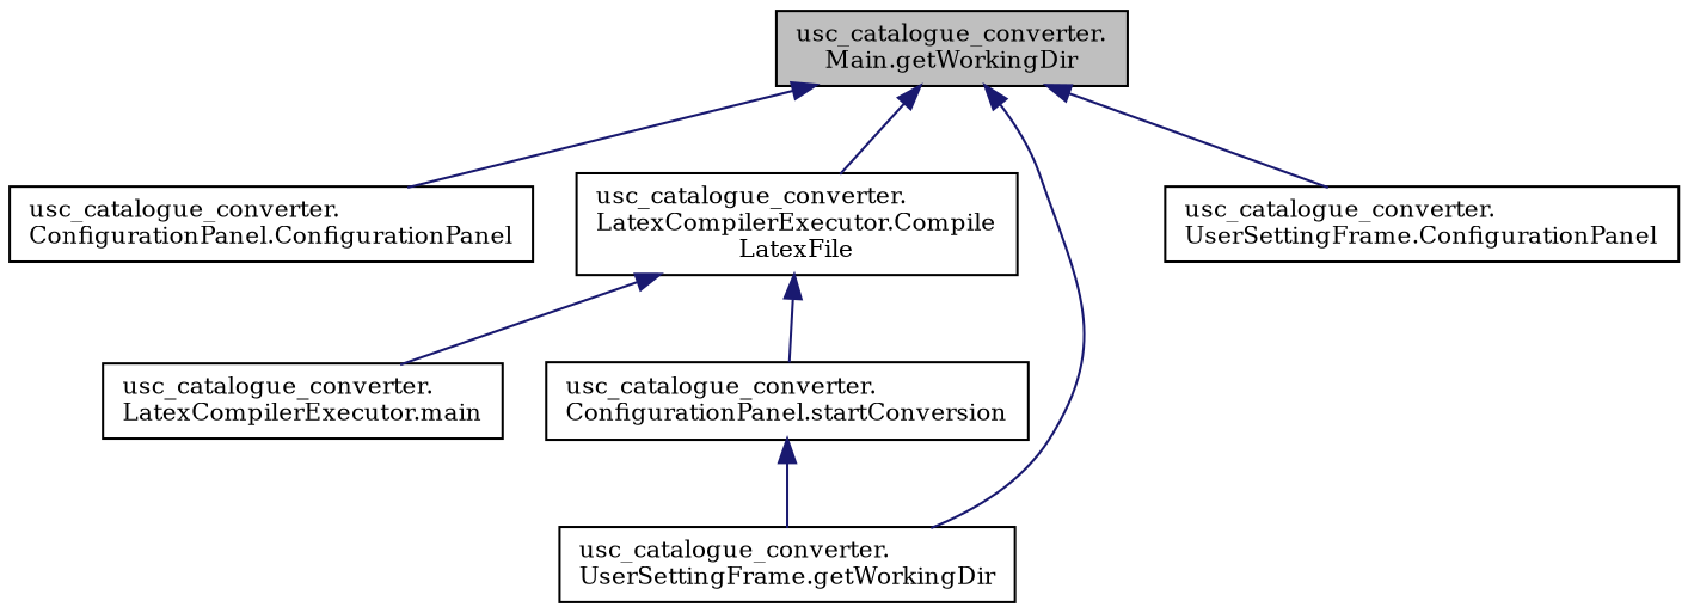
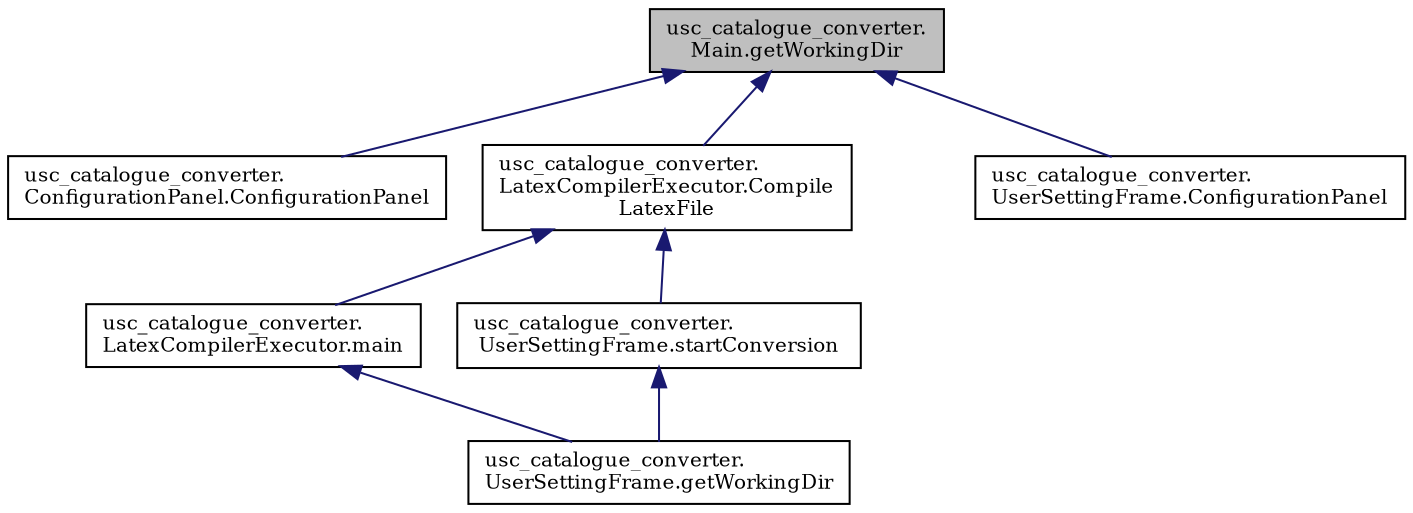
  digraph {
    fontname="DejaVu Serif"
    rankdir=TB
    node [color=black fillcolor=white fontname="DejaVu Serif" fontsize=10 shape=record style=filled]
    edge [color=midnightblue dir=back fontname="DejaVu Serif" fontsize=10 labelfontname=Helvetica labelfontsize=10 style=solid]
    n1 [fillcolor=grey75 fontcolor=black height=0.2 label="usc_catalogue_converter.\lMain.getWorkingDir" width=0.4]
    n2 [height=0.2 label="usc_catalogue_converter.\lConfigurationPanel.ConfigurationPanel" width=0.4]
    n3 [height=0.2 label="usc_catalogue_converter.\lLatexCompilerExecutor.Compile\lLatexFile" width=0.4]
    n4 [height=0.2 label="usc_catalogue_converter.\lUserSettingFrame.getWorkingDir" width=0.4]
    n5 [height=0.2 label="usc_catalogue_converter.\lUserSettingFrame.ConfigurationPanel" width=0.4]
    n6 [height=0.2 label="usc_catalogue_converter.\lLatexCompilerExecutor.main" width=0.4]
-   n7 [height=0.2 label="usc_catalogue_converter.\lConfigurationPanel.startConversion" width=0.4]
+   n7 [height=0.2 label="usc_catalogue_converter.\lUserSettingFrame.startConversion" width=0.4]
    n1 -> n2
    n1 -> n3
-   n1 -> n4
+   n6 -> n4
    n1 -> n5
    n3 -> n6
    n3 -> n7
    n7 -> n4
  }
